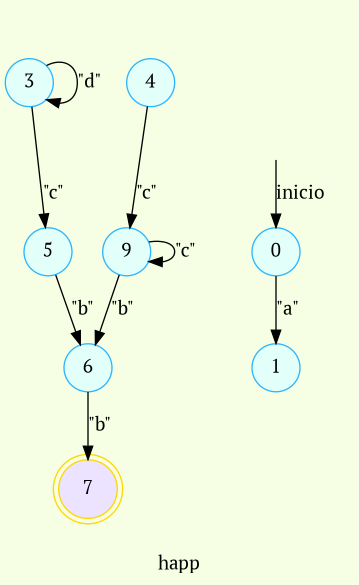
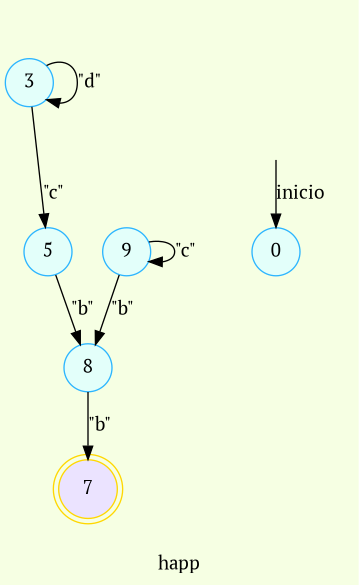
  digraph {
    bgcolor="#F6FFE3"
    fontname="PT Serif"
    label=happ
    rankdir=TB
    node [color="#2CB5FF" fillcolor="#E3FFFA" fontname="PT Serif" shape=circle style=filled]
    edge [fontname="PT Serif"]
    7 [color=gold fillcolor="#EBE3FF" shape=doublecircle]
    flechainicio [style=invis]
    0
-   1
    3
    5
-   4
    9
-   6
+   6 [label=8]
    flechainicio -> 0 [label=inicio]
-   0 -> 1 [label="\"a\""]
    3 -> 3 [label="\"d\""]
    3 -> 5 [label="\"c\""]
    5 -> 6 [label="\"b\""]
-   4 -> 9 [label="\"c\""]
    9 -> 9 [label="\"c\""]
    9 -> 6 [label="\"b\""]
    6 -> 7 [label="\"b\""]
  }
